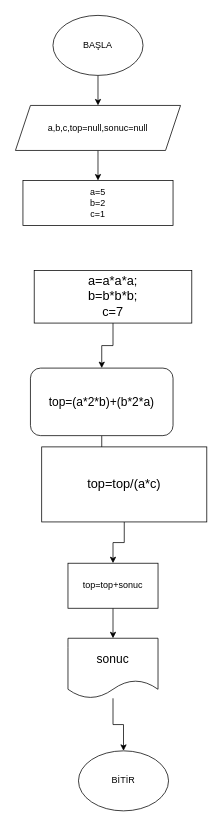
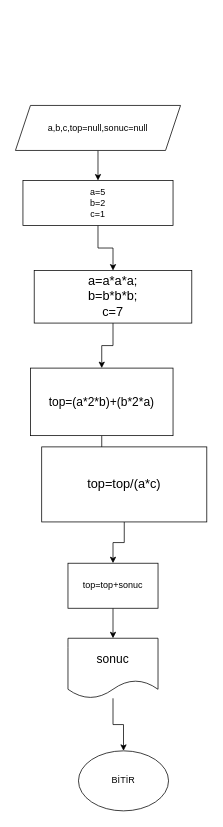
  <mxCell id="0" />
  <mxCell id="1" parent="0" />
- <mxCell id="2" style="edgeStyle=orthogonalEdgeStyle;rounded=0;orthogonalLoop=1;jettySize=auto;html=1;exitX=0.5;exitY=1;exitDx=0;exitDy=0;entryX=0.5;entryY=0;entryDx=0;entryDy=0;" edge="1" parent="1" source="3" target="5"><mxGeometry relative="1" as="geometry" /></mxCell>
- <mxCell id="3" value="BAŞLA" style="ellipse;whiteSpace=wrap;html=1;" vertex="1" parent="1"><mxGeometry x="70" y="20" width="120" height="80" as="geometry" /></mxCell>
  <mxCell id="4" style="edgeStyle=orthogonalEdgeStyle;rounded=0;orthogonalLoop=1;jettySize=auto;html=1;exitX=0.5;exitY=1;exitDx=0;exitDy=0;entryX=0.5;entryY=0;entryDx=0;entryDy=0;" edge="1" parent="1" source="5" target="7"><mxGeometry relative="1" as="geometry" /></mxCell>
  <mxCell id="5" value="a,b,c,top=null,sonuc=null" style="shape=parallelogram;perimeter=parallelogramPerimeter;whiteSpace=wrap;html=1;fixedSize=1;" vertex="1" parent="1"><mxGeometry x="20" y="140" width="220" height="60" as="geometry" /></mxCell>
+ <mxCell id="6" style="edgeStyle=orthogonalEdgeStyle;rounded=0;orthogonalLoop=1;jettySize=auto;html=1;" edge="1" parent="1" source="7" target="9"><mxGeometry relative="1" as="geometry" /></mxCell>
  <mxCell id="7" value="a=5&lt;br&gt;b=2&lt;br&gt;c=1" style="rounded=0;whiteSpace=wrap;html=1;" vertex="1" parent="1"><mxGeometry x="30" y="240" width="200" height="60" as="geometry" /></mxCell>
  <mxCell id="8" style="edgeStyle=orthogonalEdgeStyle;rounded=0;orthogonalLoop=1;jettySize=auto;html=1;exitX=0.5;exitY=1;exitDx=0;exitDy=0;entryX=0.5;entryY=0;entryDx=0;entryDy=0;" edge="1" parent="1" source="9" target="11"><mxGeometry relative="1" as="geometry" /></mxCell>
  <mxCell id="9" value="&lt;font style=&quot;font-size: 17px&quot;&gt;a=a*a*a;&lt;br&gt;b=b*b*b;&lt;br&gt;c=7&lt;/font&gt;" style="rounded=0;whiteSpace=wrap;html=1;" vertex="1" parent="1"><mxGeometry x="45" y="360" width="210" height="70" as="geometry" /></mxCell>
  <mxCell id="10" style="edgeStyle=orthogonalEdgeStyle;rounded=0;orthogonalLoop=1;jettySize=auto;html=1;exitX=0.5;exitY=1;exitDx=0;exitDy=0;entryX=0.55;entryY=0;entryDx=0;entryDy=0;entryPerimeter=0;" edge="1" parent="1" source="11" target="13"><mxGeometry relative="1" as="geometry" /></mxCell>
- <mxCell id="11" value="&lt;font style=&quot;font-size: 16px&quot;&gt;top=(a*2*b)+(b*2*a)&lt;/font&gt;" style="whiteSpace=wrap;html=1;rounded=1;" vertex="1" parent="1"><mxGeometry x="40" y="490" width="190" height="90" as="geometry" /></mxCell>
+ <mxCell id="11" value="&lt;font style=&quot;font-size: 16px&quot;&gt;top=(a*2*b)+(b*2*a)&lt;/font&gt;" style="rounded=0;whiteSpace=wrap;html=1;" vertex="1" parent="1"><mxGeometry x="40" y="490" width="190" height="90" as="geometry" /></mxCell>
  <mxCell id="12" style="edgeStyle=orthogonalEdgeStyle;rounded=0;orthogonalLoop=1;jettySize=auto;html=1;exitX=0.5;exitY=1;exitDx=0;exitDy=0;entryX=0.5;entryY=0;entryDx=0;entryDy=0;" edge="1" parent="1" source="13" target="15"><mxGeometry relative="1" as="geometry" /></mxCell>
  <mxCell id="13" value="&lt;span&gt;&lt;font style=&quot;font-size: 17px&quot;&gt;top=top/(a*c)&lt;/font&gt;&lt;/span&gt;" style="rounded=0;whiteSpace=wrap;html=1;" vertex="1" parent="1"><mxGeometry x="55" y="595" width="220" height="100" as="geometry" /></mxCell>
  <mxCell id="14" style="edgeStyle=orthogonalEdgeStyle;rounded=0;orthogonalLoop=1;jettySize=auto;html=1;exitX=0.5;exitY=1;exitDx=0;exitDy=0;" edge="1" parent="1" source="15" target="17"><mxGeometry relative="1" as="geometry" /></mxCell>
  <mxCell id="15" value="top=top+sonuc" style="rounded=0;whiteSpace=wrap;html=1;" vertex="1" parent="1"><mxGeometry x="90" y="750" width="120" height="60" as="geometry" /></mxCell>
  <mxCell id="16" style="edgeStyle=orthogonalEdgeStyle;rounded=0;orthogonalLoop=1;jettySize=auto;html=1;entryX=0.5;entryY=0;entryDx=0;entryDy=0;" edge="1" parent="1" source="17" target="18"><mxGeometry relative="1" as="geometry" /></mxCell>
  <mxCell id="17" value="&lt;font style=&quot;font-size: 16px&quot;&gt;sonuc&lt;/font&gt;" style="shape=document;whiteSpace=wrap;html=1;boundedLbl=1;" vertex="1" parent="1"><mxGeometry x="90" y="850" width="120" height="80" as="geometry" /></mxCell>
  <mxCell id="18" value="BİTİR" style="ellipse;whiteSpace=wrap;html=1;" vertex="1" parent="1"><mxGeometry x="104" y="1000" width="120" height="80" as="geometry" /></mxCell>
